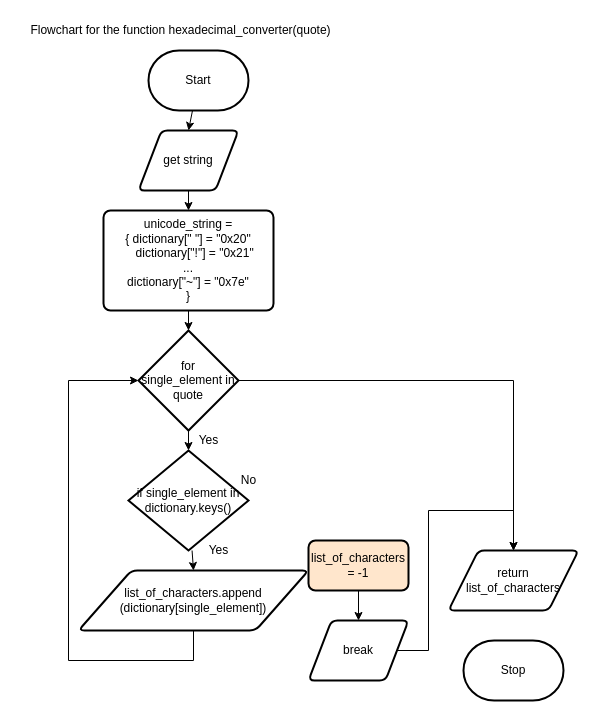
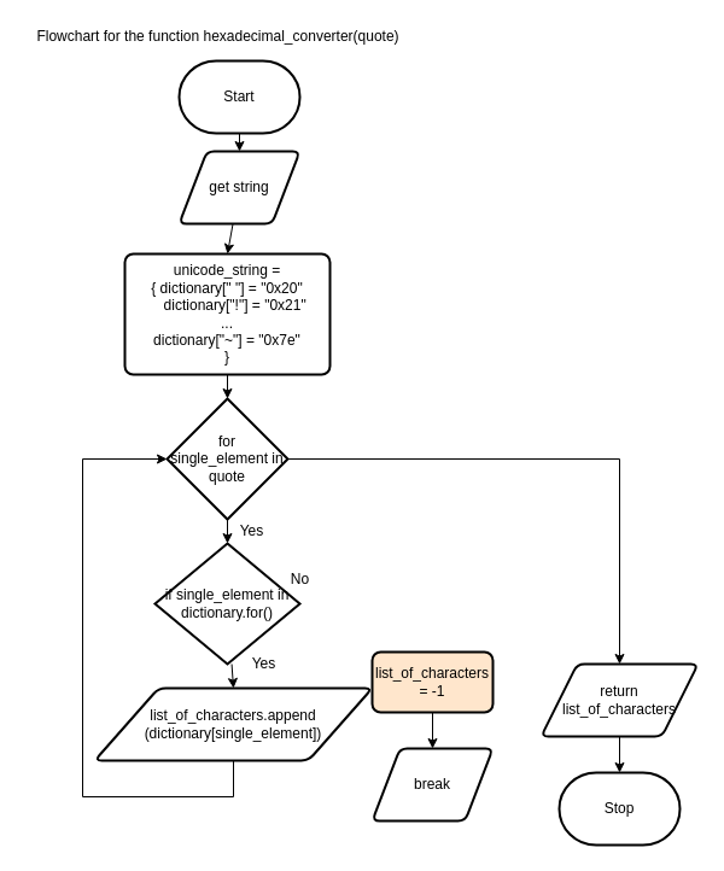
  <mxCell id="0" />
  <mxCell id="1" parent="0" />
  <mxCell id="2" style="edgeStyle=none;html=1;entryX=0.5;entryY=0;entryDx=0;entryDy=0;" parent="1" source="3" target="7" edge="1"><mxGeometry relative="1" as="geometry"><mxPoint x="188" y="130" as="targetPoint" /></mxGeometry></mxCell>
  <mxCell id="3" value="Start" style="strokeWidth=2;html=1;shape=mxgraph.flowchart.terminator;whiteSpace=wrap;" parent="1" vertex="1"><mxGeometry x="148" y="50" width="100" height="60" as="geometry" /></mxCell>
  <mxCell id="4" value="Stop" style="strokeWidth=2;html=1;shape=mxgraph.flowchart.terminator;whiteSpace=wrap;" parent="1" vertex="1"><mxGeometry x="463" y="640" width="100" height="60" as="geometry" /></mxCell>
  <mxCell id="5" value="Flowchart for the function&amp;nbsp;hexadecimal_converter(quote)" style="text;html=1;align=center;verticalAlign=middle;resizable=0;points=[];autosize=1;strokeColor=none;fillColor=none;" parent="1" vertex="1"><mxGeometry x="20" y="20" width="320" height="20" as="geometry" /></mxCell>
  <mxCell id="6" style="edgeStyle=none;html=1;entryX=0.5;entryY=0;entryDx=0;entryDy=0;" edge="1" parent="1" source="7" target="9"><mxGeometry relative="1" as="geometry" /></mxCell>
- <mxCell id="7" value="get string" style="shape=parallelogram;html=1;strokeWidth=2;perimeter=parallelogramPerimeter;whiteSpace=wrap;rounded=1;arcSize=12;size=0.23;" vertex="1" parent="1"><mxGeometry x="138" y="130" width="100" height="60" as="geometry" /></mxCell>
+ <mxCell id="7" value="get string" style="shape=parallelogram;html=1;strokeWidth=2;perimeter=parallelogramPerimeter;whiteSpace=wrap;rounded=1;arcSize=12;size=0.23;" vertex="1" parent="1"><mxGeometry x="148" y="125" width="100" height="60" as="geometry" /></mxCell>
  <mxCell id="8" style="edgeStyle=none;html=1;entryX=0.5;entryY=0;entryDx=0;entryDy=0;entryPerimeter=0;" edge="1" parent="1" source="9" target="14"><mxGeometry relative="1" as="geometry" /></mxCell>
  <mxCell id="9" value="unicode_string = &lt;br&gt;{&amp;nbsp;&lt;span&gt;dictionary[&quot; &quot;] = &quot;0x20&quot;&lt;/span&gt;&lt;div&gt;&amp;nbsp; &amp;nbsp; dictionary[&quot;!&quot;] = &quot;0x21&quot;&lt;/div&gt;&lt;div&gt;...&lt;/div&gt;&lt;div&gt;dictionary[&quot;~&quot;] = &quot;0x7e&quot;&lt;br&gt;&lt;/div&gt;}" style="rounded=1;whiteSpace=wrap;html=1;absoluteArcSize=1;arcSize=14;strokeWidth=2;" vertex="1" parent="1"><mxGeometry x="103" y="210" width="170" height="100" as="geometry" /></mxCell>
  <mxCell id="10" style="edgeStyle=none;html=1;entryX=0.5;entryY=0;entryDx=0;entryDy=0;" edge="1" parent="1" source="11" target="17"><mxGeometry relative="1" as="geometry" /></mxCell>
- <mxCell id="11" value="if single_element in dictionary.keys()" style="strokeWidth=2;html=1;shape=mxgraph.flowchart.decision;whiteSpace=wrap;" vertex="1" parent="1"><mxGeometry x="128" y="450" width="120" height="100" as="geometry" /></mxCell>
+ <mxCell id="11" value="if single_element in dictionary.for()" style="strokeWidth=2;html=1;shape=mxgraph.flowchart.decision;whiteSpace=wrap;" vertex="1" parent="1"><mxGeometry x="128" y="450" width="120" height="100" as="geometry" /></mxCell>
  <mxCell id="12" style="edgeStyle=none;html=1;entryX=0.5;entryY=0;entryDx=0;entryDy=0;entryPerimeter=0;" edge="1" parent="1" source="14" target="11"><mxGeometry relative="1" as="geometry" /></mxCell>
  <mxCell id="13" style="edgeStyle=orthogonalEdgeStyle;rounded=0;html=1;entryX=0.5;entryY=0;entryDx=0;entryDy=0;" edge="1" parent="1" source="14" target="25"><mxGeometry relative="1" as="geometry" /></mxCell>
  <mxCell id="14" value="for single_element in quote" style="strokeWidth=2;html=1;shape=mxgraph.flowchart.decision;whiteSpace=wrap;" vertex="1" parent="1"><mxGeometry x="138" y="330" width="100" height="100" as="geometry" /></mxCell>
  <mxCell id="15" value="Yes" style="text;html=1;align=center;verticalAlign=middle;resizable=0;points=[];autosize=1;strokeColor=none;fillColor=none;" vertex="1" parent="1"><mxGeometry x="188" y="430" width="40" height="20" as="geometry" /></mxCell>
  <mxCell id="16" style="edgeStyle=orthogonalEdgeStyle;rounded=0;html=1;entryX=0;entryY=0.5;entryDx=0;entryDy=0;entryPerimeter=0;" edge="1" parent="1" source="17" target="14"><mxGeometry relative="1" as="geometry"><Array as="points"><mxPoint x="193" y="660" /><mxPoint x="68" y="660" /><mxPoint x="68" y="380" /></Array></mxGeometry></mxCell>
  <mxCell id="17" value="list_of_characters.append&lt;br&gt;(dictionary[single_element])" style="shape=parallelogram;html=1;strokeWidth=2;perimeter=parallelogramPerimeter;whiteSpace=wrap;rounded=1;arcSize=12;size=0.23;" vertex="1" parent="1"><mxGeometry x="78" y="570" width="230" height="60" as="geometry" /></mxCell>
  <mxCell id="18" value="Yes" style="text;html=1;align=center;verticalAlign=middle;resizable=0;points=[];autosize=1;strokeColor=none;fillColor=none;" vertex="1" parent="1"><mxGeometry x="198" y="540" width="40" height="20" as="geometry" /></mxCell>
  <mxCell id="19" style="edgeStyle=orthogonalEdgeStyle;rounded=0;html=1;entryX=0.5;entryY=0;entryDx=0;entryDy=0;" edge="1" parent="1" source="20" target="23"><mxGeometry relative="1" as="geometry" /></mxCell>
  <mxCell id="20" value="list_of_characters = -1" style="rounded=1;whiteSpace=wrap;html=1;absoluteArcSize=1;arcSize=14;strokeWidth=2;fillColor=#ffe6cc;" vertex="1" parent="1"><mxGeometry x="308" y="540" width="100" height="50" as="geometry" /></mxCell>
  <mxCell id="21" value="No" style="text;html=1;align=center;verticalAlign=middle;resizable=0;points=[];autosize=1;strokeColor=none;fillColor=none;" vertex="1" parent="1"><mxGeometry x="233" y="470" width="30" height="20" as="geometry" /></mxCell>
- <mxCell id="22" style="edgeStyle=orthogonalEdgeStyle;rounded=0;html=1;entryX=0.5;entryY=0;entryDx=0;entryDy=0;" edge="1" parent="1" source="23" target="25"><mxGeometry relative="1" as="geometry"><Array as="points"><mxPoint x="428" y="650" /><mxPoint x="428" y="510" /><mxPoint x="513" y="510" /></Array></mxGeometry></mxCell>
  <mxCell id="23" value="break" style="shape=parallelogram;html=1;strokeWidth=2;perimeter=parallelogramPerimeter;whiteSpace=wrap;rounded=1;arcSize=12;size=0.23;" vertex="1" parent="1"><mxGeometry x="308" y="620" width="100" height="60" as="geometry" /></mxCell>
+ <mxCell id="24" style="edgeStyle=orthogonalEdgeStyle;rounded=0;html=1;" edge="1" parent="1" source="25" target="4"><mxGeometry relative="1" as="geometry" /></mxCell>
  <mxCell id="25" value="return list_of_characters" style="shape=parallelogram;html=1;strokeWidth=2;perimeter=parallelogramPerimeter;whiteSpace=wrap;rounded=1;arcSize=12;size=0.23;" vertex="1" parent="1"><mxGeometry x="448" y="550" width="130" height="60" as="geometry" /></mxCell>
